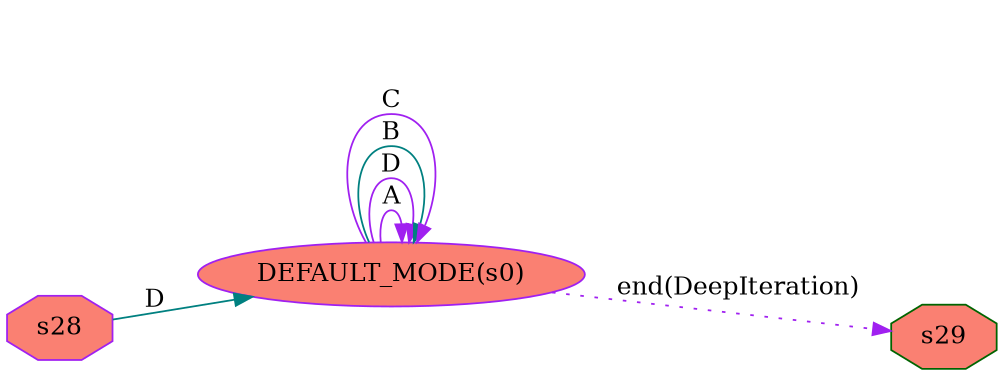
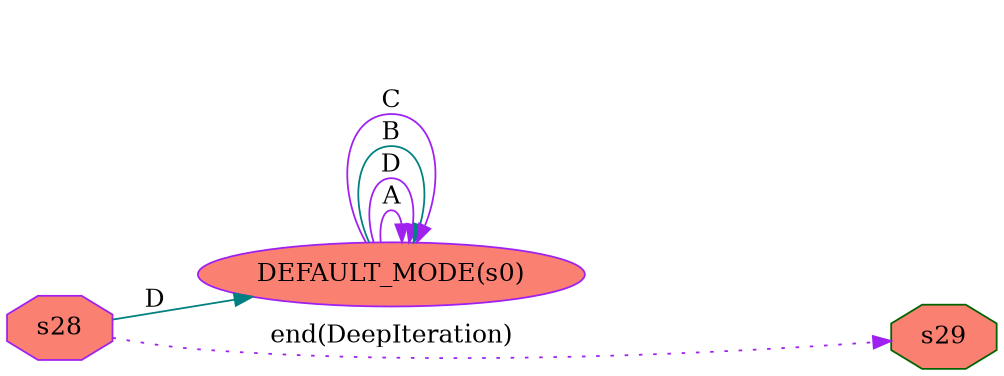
  digraph {
    rankdir=LR
    node [color=purple fillcolor=salmon shape=octagon style=filled]
    edge [color=purple]
    "DEFAULT_MODE(s0)" [shape=ellipse]
    s28
    s29 [color=darkgreen]
    "DEFAULT_MODE(s0)" -> "DEFAULT_MODE(s0)" [label=A]
    "DEFAULT_MODE(s0)" -> "DEFAULT_MODE(s0)" [label=D]
    "DEFAULT_MODE(s0)" -> "DEFAULT_MODE(s0)" [color=teal label=B]
    "DEFAULT_MODE(s0)" -> "DEFAULT_MODE(s0)" [label=C]
    s28 -> "DEFAULT_MODE(s0)" [color=teal label=D]
-   "DEFAULT_MODE(s0)" -> s29 [label="end(DeepIteration)" style=dotted]
+   s28 -> s29 [label="end(DeepIteration)" style=dotted]
  }
